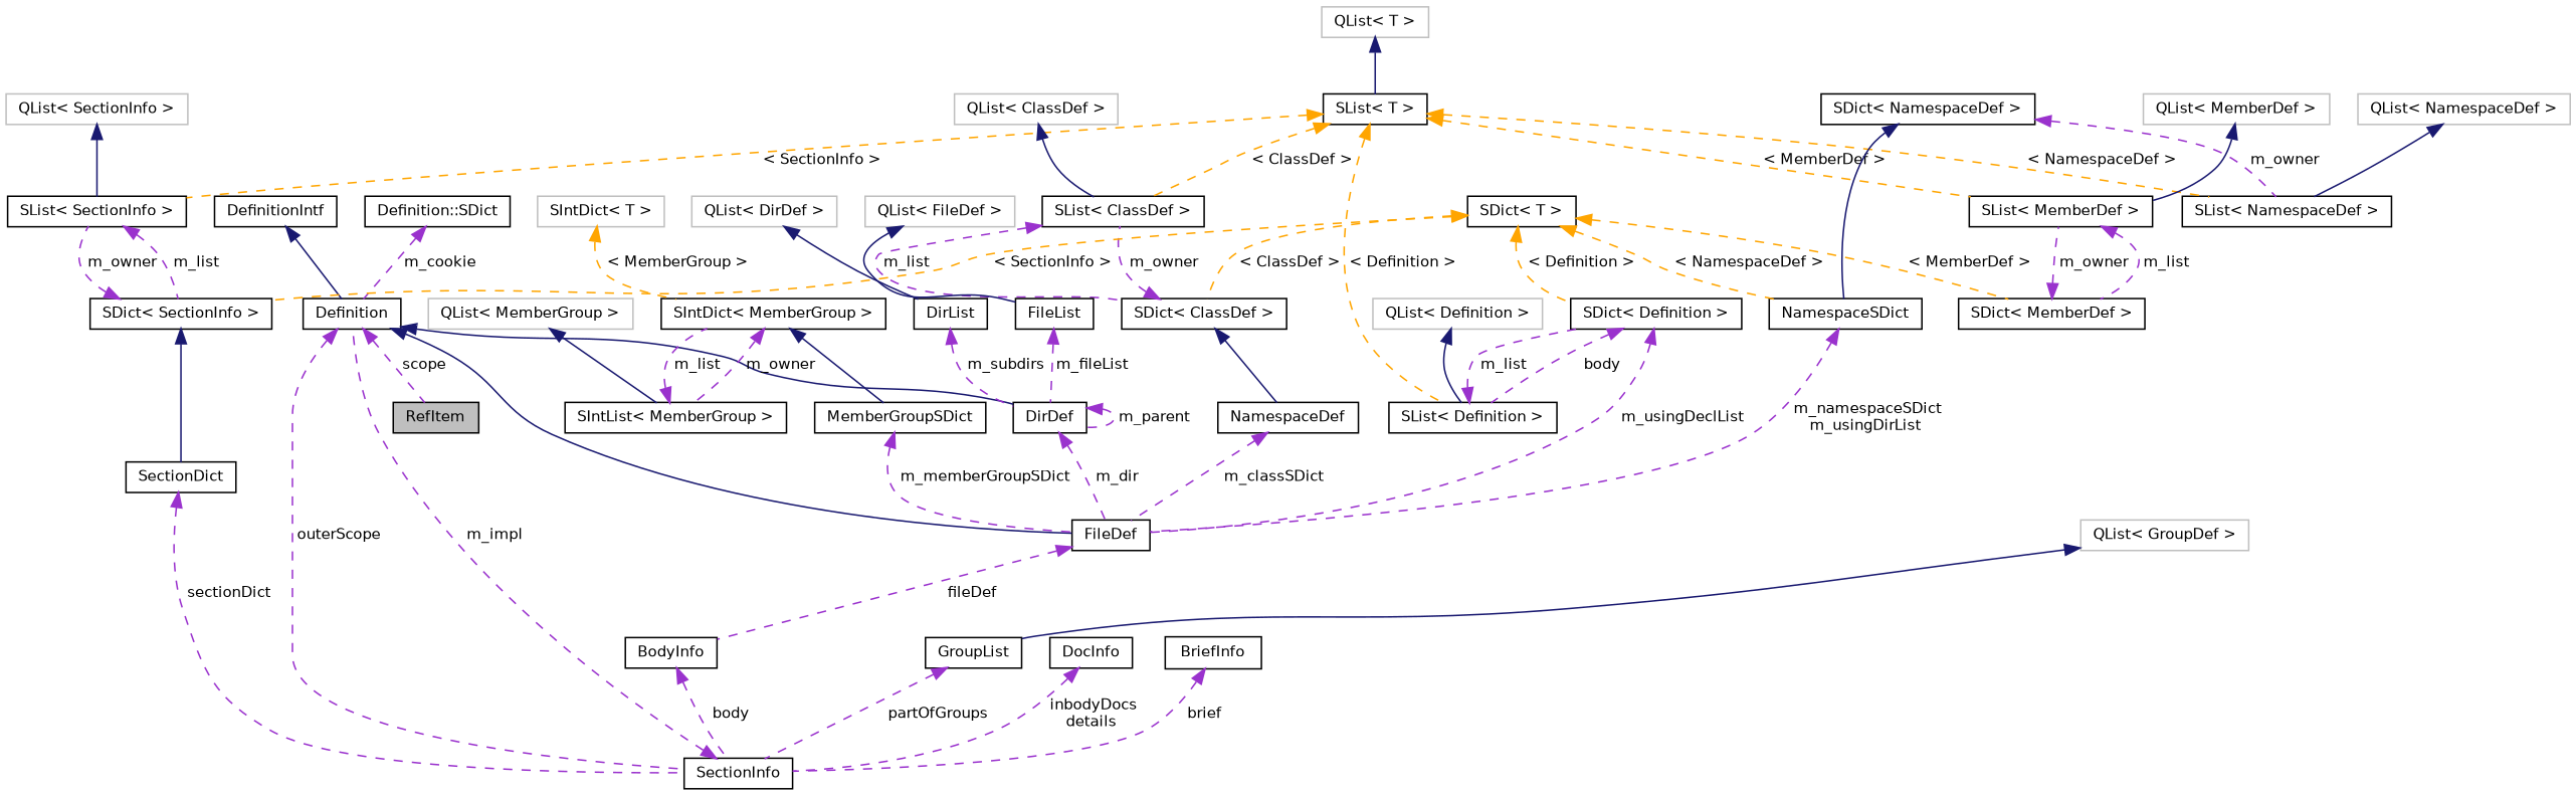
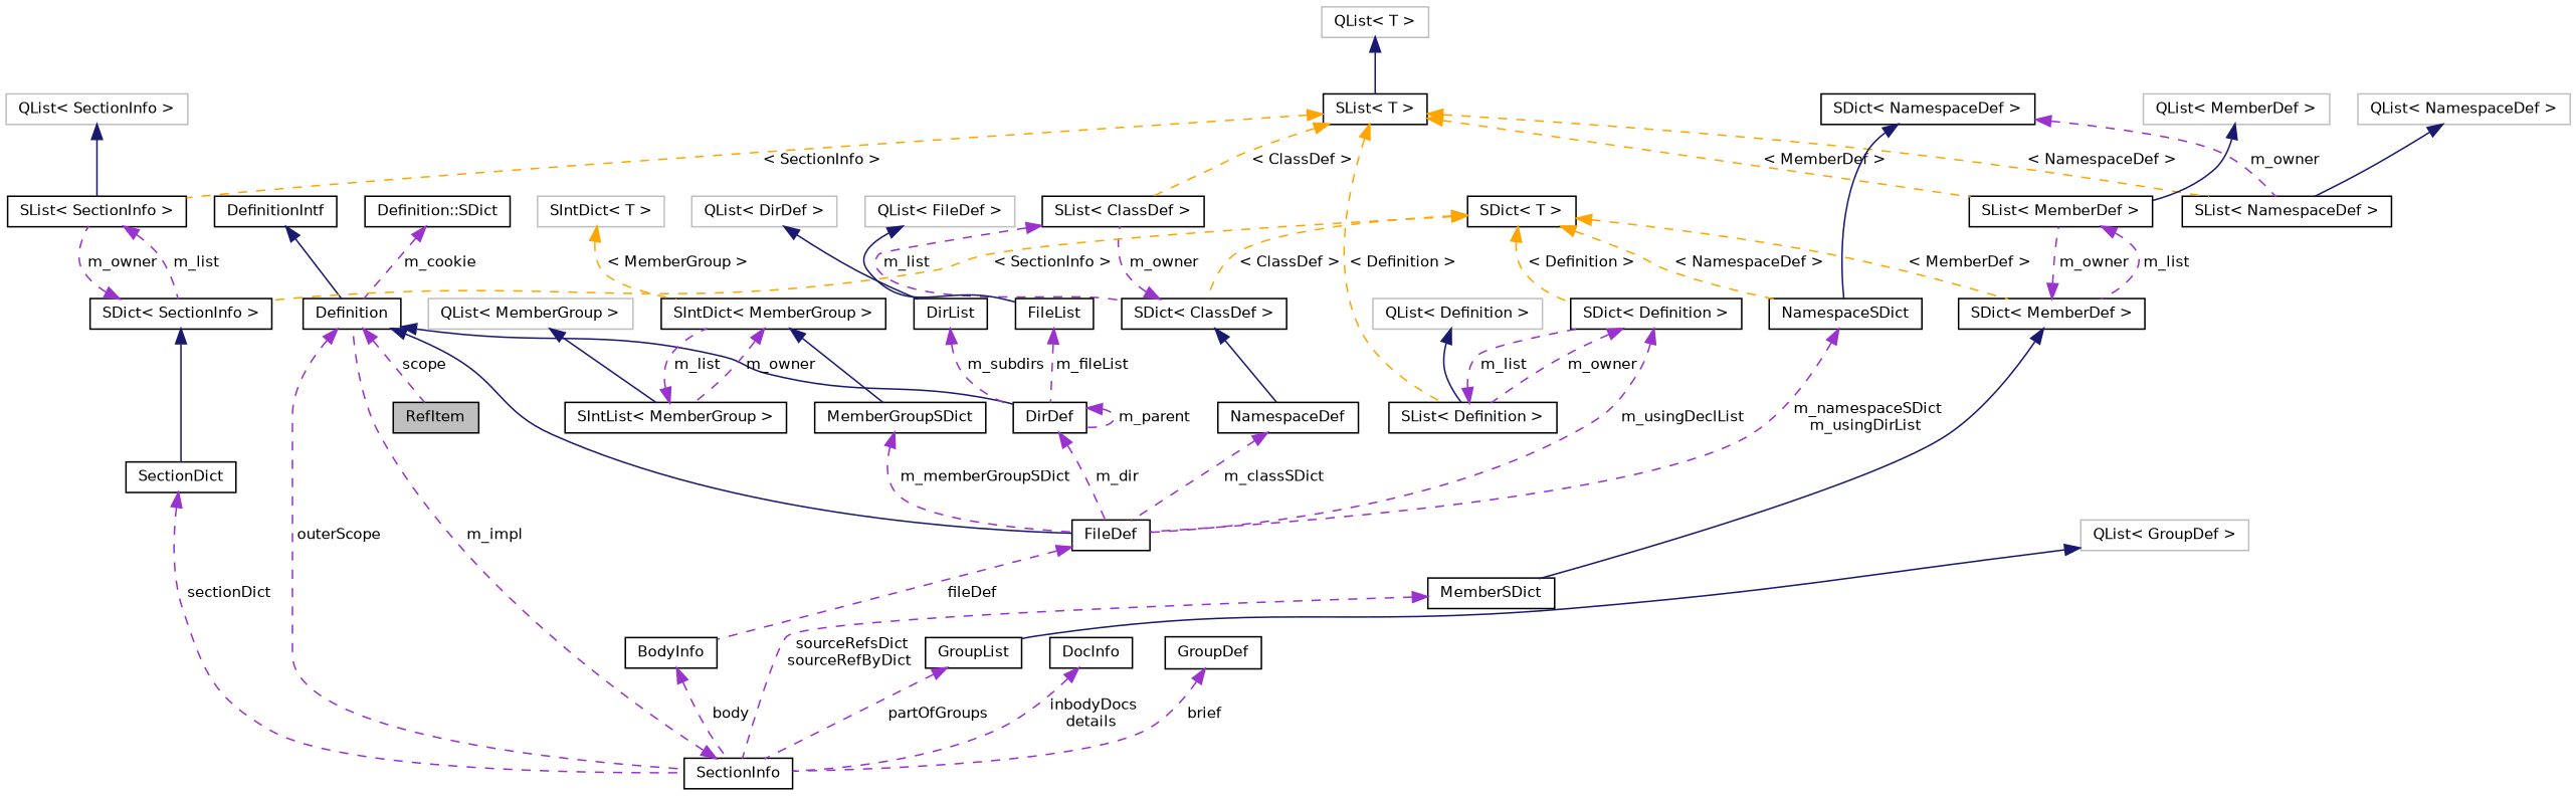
  digraph {
    rankdir=TB
    node [color=black fillcolor=white fontname=Helvetica fontsize=10 shape=record style=filled]
    edge [color=darkorchid3 dir=back fontname=Helvetica fontsize=10 labelfontname=Helvetica labelfontsize=10 style=dashed]
    n1 [fillcolor=grey75 fontcolor=black height=0.2 label=RefItem width=0.4]
    n2 [height=0.2 label=Definition width=0.4]
    n3 [height=0.2 label=SectionInfo width=0.4]
    n4 [height=0.2 label=FileDef width=0.4]
    n5 [height=0.2 label=DirDef width=0.4]
    n6 [height=0.2 label=BodyInfo width=0.4]
    n7 [height=0.2 label=DefinitionIntf width=0.4]
    n8 [height=0.2 label="Definition::SDict" width=0.4]
    n9 [height=0.2 label=SectionDict width=0.4]
    n10 [height=0.2 label="SDict\< SectionInfo \>" width=0.4]
    n11 [height=0.2 label="SList\< SectionInfo \>" width=0.4]
    n12 [color=grey75 height=0.2 label="QList\< SectionInfo \>" width=0.4]
    n13 [height=0.2 label="SList\< T \>" width=0.4]
    n14 [height=0.2 label="SList\< ClassDef \>" width=0.4]
    n15 [height=0.2 label="SList\< Definition \>" width=0.4]
    n16 [height=0.2 label="SList\< NamespaceDef \>" width=0.4]
    n17 [height=0.2 label="SList\< MemberDef \>" width=0.4]
    n18 [height=0.2 label="SDict\< ClassDef \>" width=0.4]
    n19 [height=0.2 label="SDict\< Definition \>" width=0.4]
    n20 [height=0.2 label="SDict\< MemberDef \>" width=0.4]
    n21 [color=grey75 height=0.2 label="QList\< T \>" width=0.4]
    n22 [height=0.2 label="SDict\< T \>" width=0.4]
    n23 [height=0.2 label=NamespaceSDict width=0.4]
    n24 [height=0.2 label=NamespaceDef width=0.4]
    n25 [height=0.2 label="SDict\< NamespaceDef \>" width=0.4]
-   n27 [color=grey75 height=0.2 label="QList\< ClassDef \>" width=0.4]
+   n26 [height=0.2 label=MemberSDict width=0.4]
    n28 [color=grey75 height=0.2 label="QList\< Definition \>" width=0.4]
    n29 [height=0.2 label=MemberGroupSDict width=0.4]
    n30 [height=0.2 label="SIntDict\< MemberGroup \>" width=0.4]
    n31 [height=0.2 label="SIntList\< MemberGroup \>" width=0.4]
    n32 [color=grey75 height=0.2 label="QList\< MemberGroup \>" width=0.4]
    n33 [color=grey75 height=0.2 label="SIntDict\< T \>" width=0.4]
    n34 [height=0.2 label=DirList width=0.4]
    n35 [color=grey75 height=0.2 label="QList\< DirDef \>" width=0.4]
    n36 [height=0.2 label=FileList width=0.4]
    n37 [color=grey75 height=0.2 label="QList\< FileDef \>" width=0.4]
    n38 [color=grey75 height=0.2 label="QList\< NamespaceDef \>" width=0.4]
    n39 [color=grey75 height=0.2 label="QList\< MemberDef \>" width=0.4]
    n40 [height=0.2 label=GroupList width=0.4]
    n41 [color=grey75 height=0.2 label="QList\< GroupDef \>" width=0.4]
    n42 [height=0.2 label=DocInfo width=0.4]
-   n43 [height=0.2 label=BriefInfo width=0.4]
+   n43 [height=0.2 label=GroupDef width=0.4]
    n2 -> n1 [label=" scope"]
    n2 -> n3 [label=" outerScope"]
    n2 -> n4 [color=midnightblue style=solid]
    n2 -> n5 [color=midnightblue style=solid]
    n3 -> n2 [label=" m_impl"]
    n4 -> n6 [label=" fileDef"]
    n5 -> n4 [label=" m_dir"]
    n5 -> n5 [label=" m_parent"]
    n6 -> n3 [label=" body"]
    n7 -> n2 [color=midnightblue style=solid]
    n8 -> n2 [label=" m_cookie"]
    n9 -> n3 [label=" sectionDict"]
    n10 -> n9 [color=midnightblue style=solid]
    n10 -> n11 [label=" m_owner"]
    n11 -> n10 [label=" m_list"]
    n12 -> n11 [color=midnightblue style=solid]
    n13 -> n11 [color=orange label=" \< SectionInfo \>"]
    n13 -> n14 [color=orange label=" \< ClassDef \>"]
    n13 -> n15 [color=orange label=" \< Definition \>"]
    n13 -> n16 [color=orange label=" \< NamespaceDef \>"]
    n13 -> n17 [color=orange label=" \< MemberDef \>"]
    n14 -> n18 [label=" m_list"]
    n15 -> n19 [label=" m_list"]
    n17 -> n20 [label=" m_list"]
    n18 -> n14 [label=" m_owner"]
    n18 -> n24 [color=midnightblue style=solid]
    n19 -> n4 [label=" m_usingDeclList"]
-   n19 -> n15 [label=" body"]
+   n19 -> n15 [label=" m_owner"]
    n20 -> n17 [label=" m_owner"]
+   n20 -> n26 [color=midnightblue style=solid]
    n21 -> n13 [color=midnightblue style=solid]
    n22 -> n10 [color=orange label=" \< SectionInfo \>"]
    n22 -> n18 [color=orange label=" \< ClassDef \>"]
    n22 -> n19 [color=orange label=" \< Definition \>"]
    n22 -> n20 [color=orange label=" \< MemberDef \>"]
    n22 -> n23 [color=orange label=" \< NamespaceDef \>"]
    n23 -> n4 [label=" m_namespaceSDict\nm_usingDirList"]
    n24 -> n4 [label=" m_classSDict"]
    n25 -> n16 [label=" m_owner"]
    n25 -> n23 [color=midnightblue style=solid]
-   n27 -> n14 [color=midnightblue style=solid]
+   n26 -> n3 [label=" sourceRefsDict\nsourceRefByDict"]
    n28 -> n15 [color=midnightblue style=solid]
    n29 -> n4 [label=" m_memberGroupSDict"]
    n30 -> n29 [color=midnightblue style=solid]
    n30 -> n31 [label=" m_owner"]
    n31 -> n30 [label=" m_list"]
    n32 -> n31 [color=midnightblue style=solid]
    n33 -> n30 [color=orange label=" \< MemberGroup \>"]
    n34 -> n5 [label=" m_subdirs"]
    n35 -> n34 [color=midnightblue style=solid]
    n36 -> n5 [label=" m_fileList"]
    n37 -> n36 [color=midnightblue style=solid]
    n38 -> n16 [color=midnightblue style=solid]
    n39 -> n17 [color=midnightblue style=solid]
    n40 -> n3 [label=" partOfGroups"]
    n41 -> n40 [color=midnightblue style=solid]
    n42 -> n3 [label=" inbodyDocs\ndetails"]
    n43 -> n3 [label=" brief"]
  }
